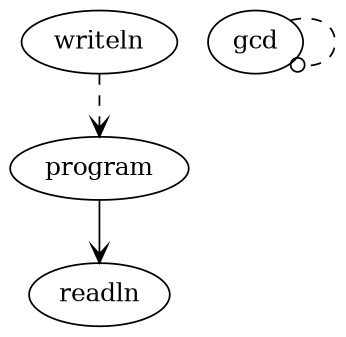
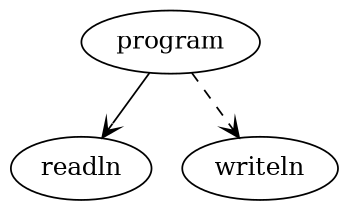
  digraph {
    edge [arrowhead=vee style=dashed]
    program
    readln
    writeln
-   gcd
    program -> readln [style=""]
-   writeln -> program
-   gcd -> gcd [arrowhead=odot]
+   program -> writeln
  }
